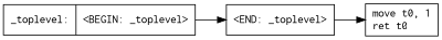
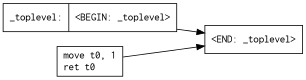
  digraph {
    rankdir=LR
    node [fontname=courier shape=record]
    n1 [label="{_toplevel:\l|\<BEGIN: _toplevel\>\l}"]
    n2 [label="{\<END: _toplevel\>\l}"]
    n3 [label="{move  t0, 1\lret  t0\l}"]
    n1 -> n2
-   n2 -> n3
+   n3 -> n2
  }
